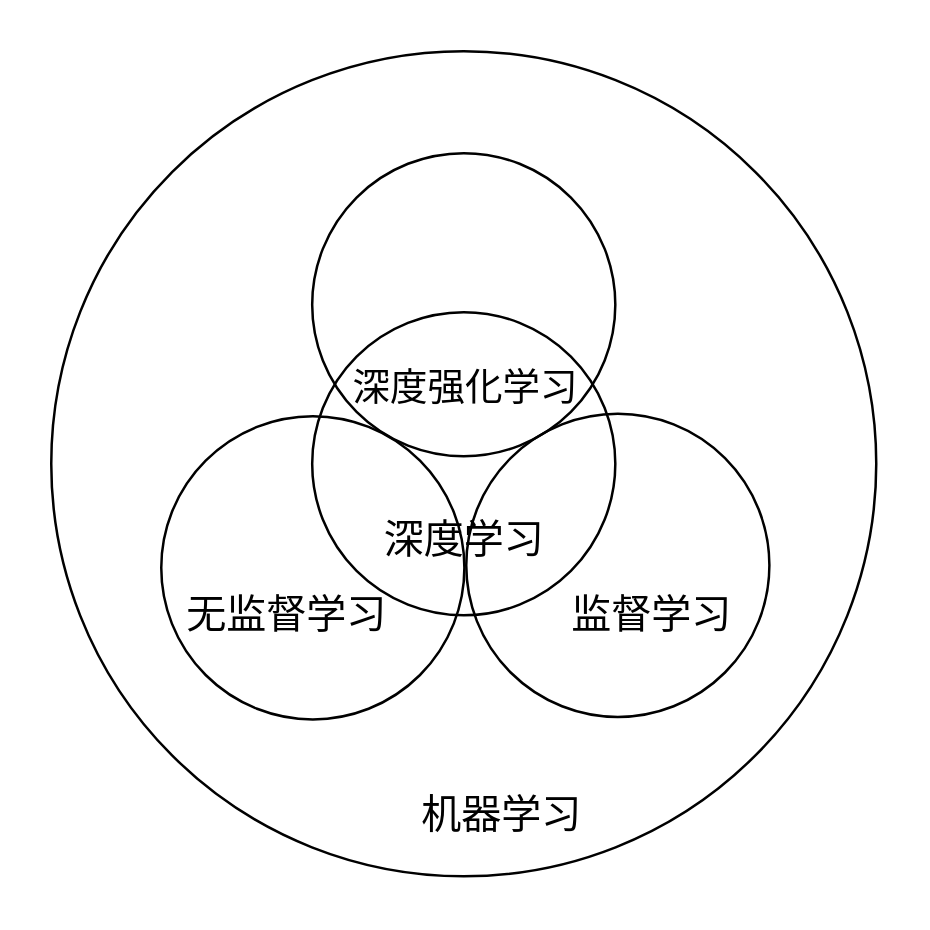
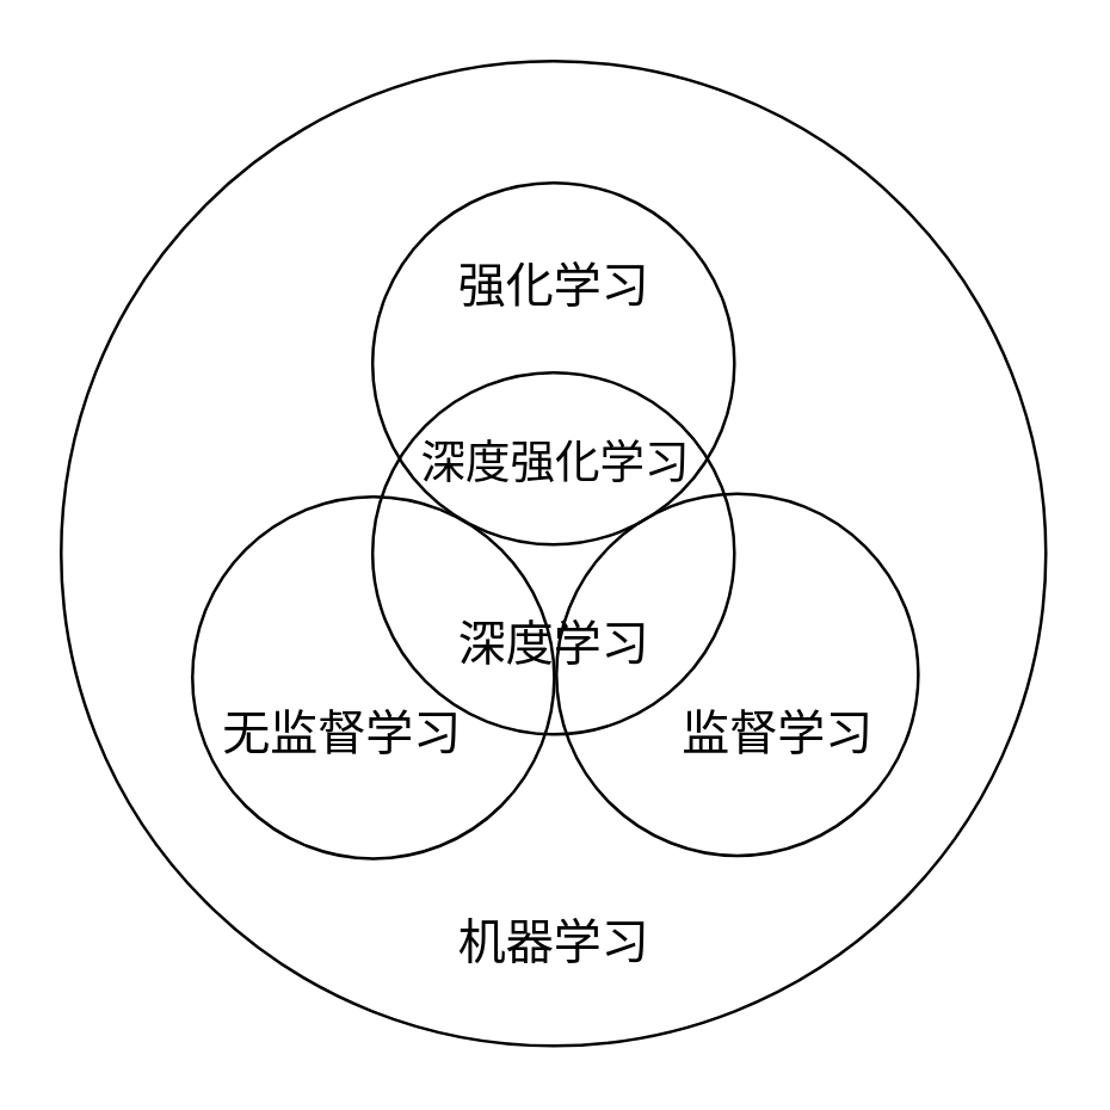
  <mxCell id="0" />
  <mxCell id="1" parent="0" />
  <mxCell id="2" value="&lt;font style=&quot;font-size: 16px;&quot;&gt;深度学习&lt;/font&gt;" style="text;strokeColor=none;align=center;fillColor=none;html=1;verticalAlign=middle;whiteSpace=wrap;rounded=0;" vertex="1" parent="1"><mxGeometry x="147.51" y="200" width="75" height="30" as="geometry" /></mxCell>
  <mxCell id="3" value="" style="ellipse;whiteSpace=wrap;html=1;aspect=fixed;fillColor=none;" vertex="1" parent="1"><mxGeometry x="20" y="20" width="330" height="330" as="geometry" /></mxCell>
  <mxCell id="4" value="" style="ellipse;whiteSpace=wrap;html=1;aspect=fixed;fillColor=none;" vertex="1" parent="1"><mxGeometry x="124.38" y="124.38" width="121.25" height="121.25" as="geometry" /></mxCell>
  <mxCell id="5" value="" style="ellipse;whiteSpace=wrap;html=1;aspect=fixed;fillColor=none;" vertex="1" parent="1"><mxGeometry x="124.38" y="60.75" width="121.25" height="121.25" as="geometry" /></mxCell>
  <mxCell id="6" value="" style="ellipse;whiteSpace=wrap;html=1;aspect=fixed;fillColor=none;" vertex="1" parent="1"><mxGeometry x="64" y="166" width="121.25" height="121.25" as="geometry" /></mxCell>
  <mxCell id="7" value="" style="ellipse;whiteSpace=wrap;html=1;aspect=fixed;fillColor=none;" vertex="1" parent="1"><mxGeometry x="186" y="165" width="121.25" height="121.25" as="geometry" /></mxCell>
+ <mxCell id="8" value="&lt;font style=&quot;font-size: 16px;&quot;&gt;强化学习&lt;/font&gt;" style="text;strokeColor=none;align=center;fillColor=none;html=1;verticalAlign=middle;whiteSpace=wrap;rounded=0;" vertex="1" parent="1"><mxGeometry x="147.51" y="80" width="75" height="30" as="geometry" /></mxCell>
  <mxCell id="9" value="&lt;font style=&quot;font-size: 16px;&quot;&gt;监督学习&lt;/font&gt;" style="text;strokeColor=none;align=center;fillColor=none;html=1;verticalAlign=middle;whiteSpace=wrap;rounded=0;" vertex="1" parent="1"><mxGeometry x="222.51" y="230" width="75" height="30" as="geometry" /></mxCell>
  <mxCell id="10" value="&lt;font style=&quot;font-size: 16px;&quot;&gt;无监督学习&lt;/font&gt;" style="text;strokeColor=none;align=center;fillColor=none;html=1;verticalAlign=middle;whiteSpace=wrap;rounded=0;" vertex="1" parent="1"><mxGeometry x="71" y="230" width="87.49" height="30" as="geometry" /></mxCell>
- <mxCell id="11" value="&lt;font style=&quot;font-size: 16px;&quot;&gt;机器学习&lt;/font&gt;" style="text;strokeColor=none;align=center;fillColor=none;html=1;verticalAlign=middle;whiteSpace=wrap;rounded=0;" vertex="1" parent="1"><mxGeometry x="162.51" y="310" width="75" height="30" as="geometry" /></mxCell>
+ <mxCell id="11" value="&lt;font style=&quot;font-size: 16px;&quot;&gt;机器学习&lt;/font&gt;" style="text;strokeColor=none;align=center;fillColor=none;html=1;verticalAlign=middle;whiteSpace=wrap;rounded=0;" vertex="1" parent="1"><mxGeometry x="147.51" y="300" width="75" height="30" as="geometry" /></mxCell>
  <mxCell id="12" value="&lt;font style=&quot;font-size: 15px;&quot;&gt;深度强化学习&lt;/font&gt;" style="text;strokeColor=none;align=center;fillColor=none;html=1;verticalAlign=middle;whiteSpace=wrap;rounded=0;" vertex="1" parent="1"><mxGeometry x="139.51" y="139" width="92.49" height="30" as="geometry" /></mxCell>
